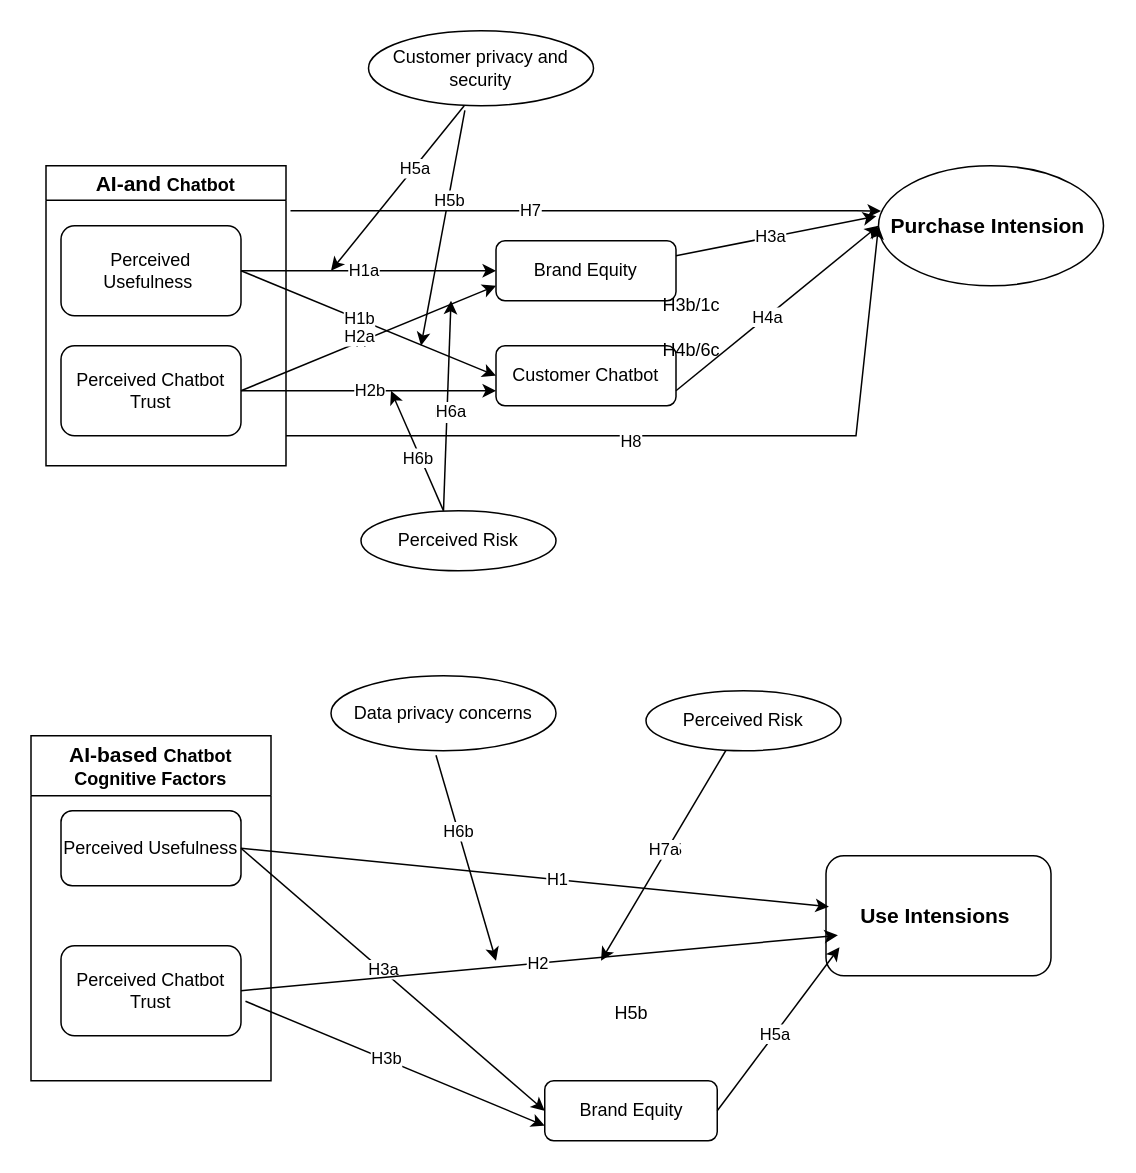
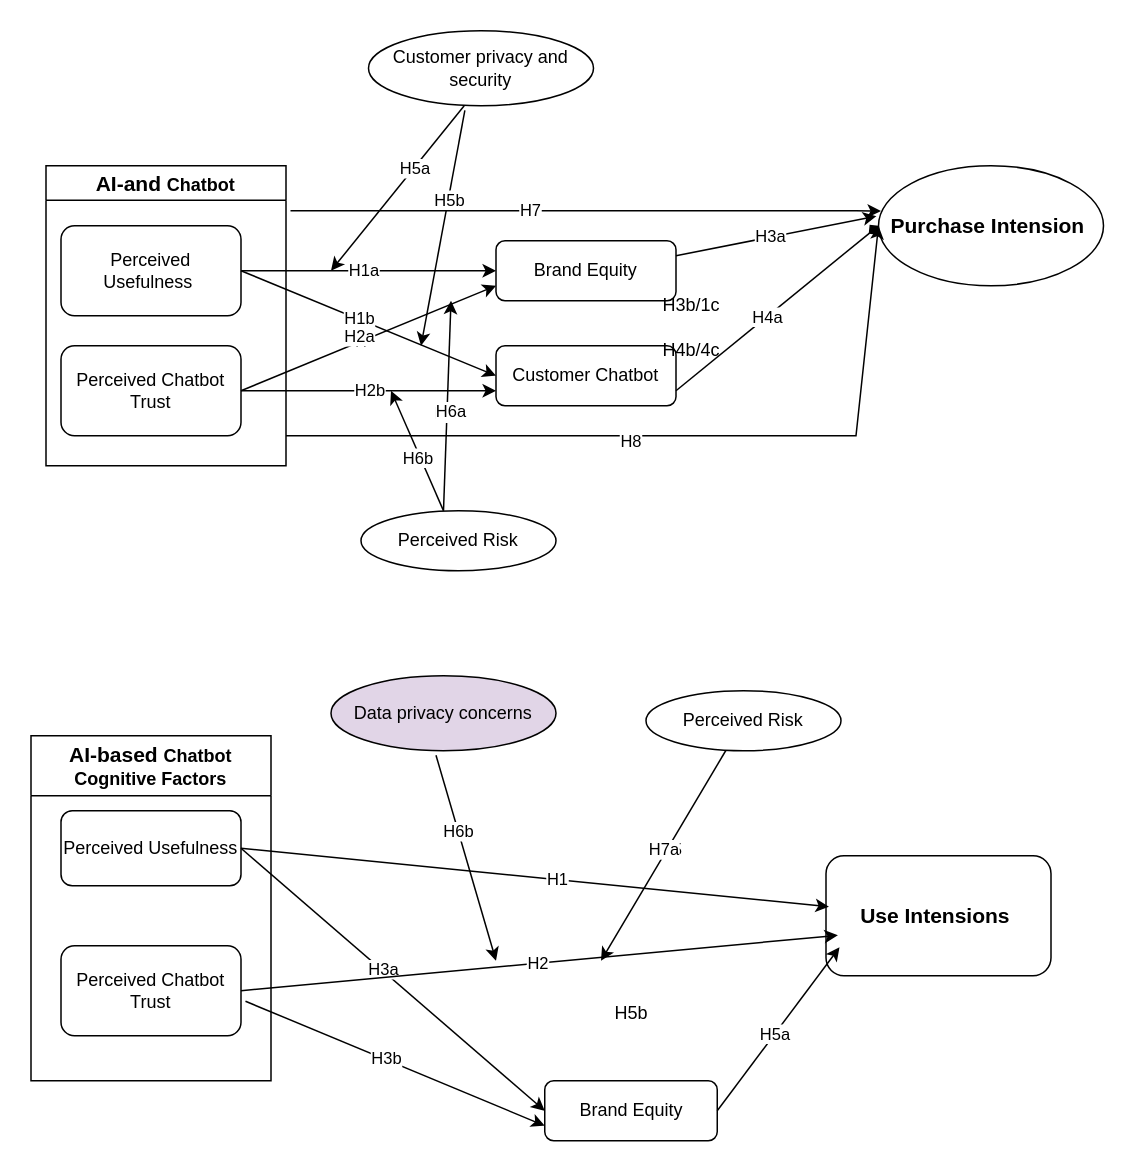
  <mxCell id="0" />
  <mxCell id="1" parent="0" />
  <mxCell id="2" value="Perceived Usefulness&amp;nbsp;" style="rounded=1;whiteSpace=wrap;html=1;" parent="1" vertex="1"><mxGeometry x="40" y="150" width="120" height="60" as="geometry" /></mxCell>
  <mxCell id="3" value="&lt;b style=&quot;font-size: 14px;&quot;&gt;AI-and&amp;nbsp;&lt;/b&gt;Chatbot" style="swimlane;whiteSpace=wrap;html=1;" parent="1" vertex="1"><mxGeometry x="30" y="110" width="160" height="200" as="geometry" /></mxCell>
  <mxCell id="4" value="Perceived Chatbot Trust" style="rounded=1;whiteSpace=wrap;html=1;" parent="3" vertex="1"><mxGeometry x="10" y="120" width="120" height="60" as="geometry" /></mxCell>
  <mxCell id="5" value="Brand Equity" style="rounded=1;whiteSpace=wrap;html=1;" parent="1" vertex="1"><mxGeometry x="330" y="160" width="120" height="40" as="geometry" /></mxCell>
  <mxCell id="6" value="Customer Chatbot" style="rounded=1;whiteSpace=wrap;html=1;" parent="1" vertex="1"><mxGeometry x="330" y="230" width="120" height="40" as="geometry" /></mxCell>
  <mxCell id="7" value="" style="endArrow=classic;html=1;rounded=0;exitX=1;exitY=0.5;exitDx=0;exitDy=0;" parent="1" source="4" edge="1"><mxGeometry width="50" height="50" relative="1" as="geometry"><mxPoint x="190" y="210" as="sourcePoint" /><mxPoint x="330" y="190" as="targetPoint" /></mxGeometry></mxCell>
  <mxCell id="8" value="H" style="edgeLabel;html=1;align=center;verticalAlign=middle;resizable=0;points=[];" parent="7" vertex="1" connectable="0"><mxGeometry x="-0.066" y="1" relative="1" as="geometry"><mxPoint as="offset" /></mxGeometry></mxCell>
  <mxCell id="9" value="H2a" style="edgeLabel;html=1;align=center;verticalAlign=middle;resizable=0;points=[];" parent="7" vertex="1" connectable="0"><mxGeometry x="-0.064" y="3" relative="1" as="geometry"><mxPoint y="-1" as="offset" /></mxGeometry></mxCell>
  <mxCell id="10" value="" style="endArrow=classic;html=1;rounded=0;entryX=0;entryY=0.75;entryDx=0;entryDy=0;exitX=1;exitY=0.5;exitDx=0;exitDy=0;" parent="1" source="4" target="6" edge="1"><mxGeometry width="50" height="50" relative="1" as="geometry"><mxPoint x="190" y="210" as="sourcePoint" /><mxPoint x="320" y="170" as="targetPoint" /></mxGeometry></mxCell>
  <mxCell id="11" value="H2b" style="edgeLabel;html=1;align=center;verticalAlign=middle;resizable=0;points=[];" parent="10" vertex="1" connectable="0"><mxGeometry x="-0.004" y="1" relative="1" as="geometry"><mxPoint as="offset" /></mxGeometry></mxCell>
  <mxCell id="12" value="&lt;font style=&quot;font-size: 14px;&quot;&gt;&lt;b&gt;Purchase Intension&amp;nbsp;&lt;/b&gt;&lt;/font&gt;" style="ellipse;whiteSpace=wrap;html=1;" parent="1" vertex="1"><mxGeometry x="585" y="110" width="150" height="80" as="geometry" /></mxCell>
  <mxCell id="13" value="" style="endArrow=classic;html=1;rounded=0;entryX=-0.009;entryY=0.42;entryDx=0;entryDy=0;exitX=1;exitY=0.25;exitDx=0;exitDy=0;entryPerimeter=0;" parent="1" source="5" target="12" edge="1"><mxGeometry width="50" height="50" relative="1" as="geometry"><mxPoint x="430" y="160" as="sourcePoint" /><mxPoint x="480" y="110" as="targetPoint" /></mxGeometry></mxCell>
  <mxCell id="14" value="H3a" style="edgeLabel;html=1;align=center;verticalAlign=middle;resizable=0;points=[];" parent="13" vertex="1" connectable="0"><mxGeometry x="-0.054" y="1" relative="1" as="geometry"><mxPoint as="offset" /></mxGeometry></mxCell>
- <mxCell id="15" value="" style="endArrow=classic;html=1;rounded=0;exitX=1;exitY=0.75;exitDx=0;exitDy=0;entryX=0;entryY=0.5;entryDx=0;entryDy=0;" parent="1" source="6" target="12" edge="1"><mxGeometry width="50" height="50" relative="1" as="geometry"><mxPoint x="440" y="170" as="sourcePoint" /><mxPoint x="600" y="168" as="targetPoint" /></mxGeometry></mxCell>
+ <mxCell id="15" value="" style="endArrow=diamond;html=1;rounded=0;exitX=1;exitY=0.75;exitDx=0;exitDy=0;entryX=0;entryY=0.5;entryDx=0;entryDy=0;" parent="1" source="6" target="12" edge="1"><mxGeometry width="50" height="50" relative="1" as="geometry"><mxPoint x="440" y="170" as="sourcePoint" /><mxPoint x="600" y="168" as="targetPoint" /></mxGeometry></mxCell>
  <mxCell id="16" value="H4a" style="edgeLabel;html=1;align=center;verticalAlign=middle;resizable=0;points=[];" parent="15" vertex="1" connectable="0"><mxGeometry x="-0.118" y="1" relative="1" as="geometry"><mxPoint x="1" as="offset" /></mxGeometry></mxCell>
  <mxCell id="17" value="" style="endArrow=classic;html=1;rounded=0;exitX=0.592;exitY=1;exitDx=0;exitDy=0;exitPerimeter=0;" parent="1" edge="1"><mxGeometry width="50" height="50" relative="1" as="geometry"><mxPoint x="308.8" y="70" as="sourcePoint" /><mxPoint x="220" y="180" as="targetPoint" /></mxGeometry></mxCell>
  <mxCell id="18" value="H5a" style="edgeLabel;html=1;align=center;verticalAlign=middle;resizable=0;points=[];" parent="17" vertex="1" connectable="0"><mxGeometry x="-0.254" relative="1" as="geometry"><mxPoint as="offset" /></mxGeometry></mxCell>
  <mxCell id="19" value="" style="endArrow=classic;html=1;rounded=0;exitX=0.5;exitY=0;exitDx=0;exitDy=0;" parent="1" edge="1"><mxGeometry width="50" height="50" relative="1" as="geometry"><mxPoint x="295" y="340" as="sourcePoint" /><mxPoint x="260" y="260" as="targetPoint" /></mxGeometry></mxCell>
  <mxCell id="20" value="H6b" style="edgeLabel;html=1;align=center;verticalAlign=middle;resizable=0;points=[];" parent="19" vertex="1" connectable="0"><mxGeometry x="-0.079" y="2" relative="1" as="geometry"><mxPoint as="offset" /></mxGeometry></mxCell>
  <mxCell id="21" value="" style="endArrow=classic;html=1;rounded=0;entryX=0;entryY=0.5;entryDx=0;entryDy=0;" parent="1" target="12" edge="1"><mxGeometry width="50" height="50" relative="1" as="geometry"><mxPoint x="190" y="290" as="sourcePoint" /><mxPoint x="619.16" y="258.8" as="targetPoint" /><Array as="points"><mxPoint x="570" y="290" /></Array></mxGeometry></mxCell>
  <mxCell id="22" value="H8" style="edgeLabel;html=1;align=center;verticalAlign=middle;resizable=0;points=[];" parent="21" vertex="1" connectable="0"><mxGeometry x="-0.119" y="-3" relative="1" as="geometry"><mxPoint as="offset" /></mxGeometry></mxCell>
  <mxCell id="23" value="" style="endArrow=classic;html=1;rounded=0;entryX=0.011;entryY=0.378;entryDx=0;entryDy=0;entryPerimeter=0;" parent="1" target="12" edge="1"><mxGeometry width="50" height="50" relative="1" as="geometry"><mxPoint x="193" y="140" as="sourcePoint" /><mxPoint x="629" y="279" as="targetPoint" /><Array as="points"><mxPoint x="570" y="140" /></Array></mxGeometry></mxCell>
  <mxCell id="24" value="H7" style="edgeLabel;html=1;align=center;verticalAlign=middle;resizable=0;points=[];" parent="23" vertex="1" connectable="0"><mxGeometry x="-0.168" y="-2" relative="1" as="geometry"><mxPoint x="-5" y="-3" as="offset" /></mxGeometry></mxCell>
  <mxCell id="25" value="" style="endArrow=classic;html=1;rounded=0;exitX=1;exitY=0.5;exitDx=0;exitDy=0;" parent="1" source="2" edge="1"><mxGeometry width="50" height="50" relative="1" as="geometry"><mxPoint x="170" y="190" as="sourcePoint" /><mxPoint x="330" y="250" as="targetPoint" /></mxGeometry></mxCell>
  <mxCell id="26" value="H1b" style="edgeLabel;html=1;align=center;verticalAlign=middle;resizable=0;points=[];" parent="25" vertex="1" connectable="0"><mxGeometry x="-0.072" y="1" relative="1" as="geometry"><mxPoint as="offset" /></mxGeometry></mxCell>
  <mxCell id="27" value="" style="endArrow=classic;html=1;rounded=0;exitX=1;exitY=0.5;exitDx=0;exitDy=0;entryX=0;entryY=0.5;entryDx=0;entryDy=0;" parent="1" source="2" target="5" edge="1"><mxGeometry width="50" height="50" relative="1" as="geometry"><mxPoint x="160" y="180" as="sourcePoint" /><mxPoint x="225" y="161.944" as="targetPoint" /></mxGeometry></mxCell>
  <mxCell id="28" value="H1a" style="edgeLabel;html=1;align=center;verticalAlign=middle;resizable=0;points=[];" parent="27" vertex="1" connectable="0"><mxGeometry x="-0.046" y="1" relative="1" as="geometry"><mxPoint as="offset" /></mxGeometry></mxCell>
  <mxCell id="29" value="H3b/1c" style="text;html=1;align=center;verticalAlign=middle;resizable=0;points=[];autosize=1;strokeColor=none;fillColor=none;" parent="1" vertex="1"><mxGeometry x="430" y="188" width="60" height="30" as="geometry" /></mxCell>
- <mxCell id="30" value="H4b/6c" style="text;html=1;align=center;verticalAlign=middle;resizable=0;points=[];autosize=1;strokeColor=none;fillColor=none;" parent="1" vertex="1"><mxGeometry x="430" y="218" width="60" height="30" as="geometry" /></mxCell>
+ <mxCell id="30" value="H4b/4c" style="text;html=1;align=center;verticalAlign=middle;resizable=0;points=[];autosize=1;strokeColor=none;fillColor=none;" parent="1" vertex="1"><mxGeometry x="430" y="218" width="60" height="30" as="geometry" /></mxCell>
  <mxCell id="31" value="" style="endArrow=classic;html=1;rounded=0;exitX=0.5;exitY=0;exitDx=0;exitDy=0;" parent="1" edge="1"><mxGeometry width="50" height="50" relative="1" as="geometry"><mxPoint x="295" y="340" as="sourcePoint" /><mxPoint x="300" y="200" as="targetPoint" /></mxGeometry></mxCell>
  <mxCell id="32" value="H6" style="edgeLabel;html=1;align=center;verticalAlign=middle;resizable=0;points=[];" parent="31" vertex="1" connectable="0"><mxGeometry x="-0.079" y="2" relative="1" as="geometry"><mxPoint as="offset" /></mxGeometry></mxCell>
  <mxCell id="33" value="H6a" style="edgeLabel;html=1;align=center;verticalAlign=middle;resizable=0;points=[];" parent="31" vertex="1" connectable="0"><mxGeometry x="-0.049" y="-2" relative="1" as="geometry"><mxPoint as="offset" /></mxGeometry></mxCell>
  <mxCell id="34" value="" style="endArrow=classic;html=1;rounded=0;exitX=0.595;exitY=1.077;exitDx=0;exitDy=0;exitPerimeter=0;" parent="1" edge="1"><mxGeometry width="50" height="50" relative="1" as="geometry"><mxPoint x="309.25" y="73.08" as="sourcePoint" /><mxPoint x="280" y="230" as="targetPoint" /></mxGeometry></mxCell>
  <mxCell id="35" value="H5b" style="edgeLabel;html=1;align=center;verticalAlign=middle;resizable=0;points=[];" parent="34" vertex="1" connectable="0"><mxGeometry x="-0.254" relative="1" as="geometry"><mxPoint as="offset" /></mxGeometry></mxCell>
  <mxCell id="36" value="&lt;b style=&quot;font-size: 14px;&quot;&gt;AI-based&amp;nbsp;&lt;/b&gt;Chatbot Cognitive Factors" style="swimlane;whiteSpace=wrap;html=1;startSize=40;" parent="1" vertex="1"><mxGeometry x="20" y="490" width="160" height="230" as="geometry" /></mxCell>
  <mxCell id="37" value="Perceived Chatbot Trust" style="rounded=1;whiteSpace=wrap;html=1;" parent="36" vertex="1"><mxGeometry x="20" y="140" width="120" height="60" as="geometry" /></mxCell>
  <mxCell id="38" value="Perceived Usefulness" style="rounded=1;whiteSpace=wrap;html=1;" parent="36" vertex="1"><mxGeometry x="20" y="50" width="120" height="50" as="geometry" /></mxCell>
  <mxCell id="39" value="Brand Equity" style="rounded=1;whiteSpace=wrap;html=1;" parent="1" vertex="1"><mxGeometry x="362.5" y="720" width="115" height="40" as="geometry" /></mxCell>
  <mxCell id="40" value="" style="endArrow=classic;html=1;rounded=0;exitX=1.025;exitY=0.617;exitDx=0;exitDy=0;entryX=0;entryY=0.75;entryDx=0;entryDy=0;exitPerimeter=0;" parent="1" source="37" target="39" edge="1"><mxGeometry width="50" height="50" relative="1" as="geometry"><mxPoint x="180" y="640" as="sourcePoint" /><mxPoint x="320" y="620" as="targetPoint" /></mxGeometry></mxCell>
  <mxCell id="41" value="H3b" style="edgeLabel;html=1;align=center;verticalAlign=middle;resizable=0;points=[];" parent="40" vertex="1" connectable="0"><mxGeometry x="-0.066" y="1" relative="1" as="geometry"><mxPoint as="offset" /></mxGeometry></mxCell>
  <mxCell id="42" value="&lt;font style=&quot;font-size: 14px;&quot;&gt;&lt;b&gt;Use Intensions&amp;nbsp;&lt;/b&gt;&lt;/font&gt;" style="whiteSpace=wrap;html=1;rounded=1;" parent="1" vertex="1"><mxGeometry x="550" y="570" width="150" height="80" as="geometry" /></mxCell>
  <mxCell id="43" value="" style="endArrow=classic;html=1;rounded=0;exitX=1;exitY=0.5;exitDx=0;exitDy=0;entryX=0.06;entryY=0.763;entryDx=0;entryDy=0;entryPerimeter=0;" parent="1" source="39" edge="1" target="42"><mxGeometry width="50" height="50" relative="1" as="geometry"><mxPoint x="420" y="590" as="sourcePoint" /><mxPoint x="560" y="640" as="targetPoint" /></mxGeometry></mxCell>
  <mxCell id="44" value="H5a" style="edgeLabel;html=1;align=center;verticalAlign=middle;resizable=0;points=[];" parent="43" vertex="1" connectable="0"><mxGeometry x="-0.054" y="1" relative="1" as="geometry"><mxPoint as="offset" /></mxGeometry></mxCell>
  <mxCell id="45" value="" style="endArrow=classic;html=1;rounded=0;exitX=1;exitY=0.5;exitDx=0;exitDy=0;entryX=0;entryY=0.5;entryDx=0;entryDy=0;" parent="1" source="38" edge="1" target="39"><mxGeometry width="50" height="50" relative="1" as="geometry"><mxPoint x="160" y="620" as="sourcePoint" /><mxPoint x="330" y="790" as="targetPoint" /></mxGeometry></mxCell>
  <mxCell id="46" value="H3a" style="edgeLabel;html=1;align=center;verticalAlign=middle;resizable=0;points=[];" parent="45" vertex="1" connectable="0"><mxGeometry x="-0.072" y="1" relative="1" as="geometry"><mxPoint as="offset" /></mxGeometry></mxCell>
  <mxCell id="47" value="H5b" style="text;html=1;align=center;verticalAlign=middle;resizable=0;points=[];autosize=1;strokeColor=none;fillColor=none;" parent="1" vertex="1"><mxGeometry x="395" y="660" width="50" height="30" as="geometry" /></mxCell>
  <mxCell id="48" value="" style="endArrow=classic;html=1;rounded=0;" parent="1" edge="1" source="56"><mxGeometry width="50" height="50" relative="1" as="geometry"><mxPoint x="300" y="740" as="sourcePoint" /><mxPoint x="400" y="640" as="targetPoint" /></mxGeometry></mxCell>
  <mxCell id="49" value="H5" style="edgeLabel;html=1;align=center;verticalAlign=middle;resizable=0;points=[];" parent="48" vertex="1" connectable="0"><mxGeometry x="-0.079" y="2" relative="1" as="geometry"><mxPoint as="offset" /></mxGeometry></mxCell>
  <mxCell id="50" value="H7a" style="edgeLabel;html=1;align=center;verticalAlign=middle;resizable=0;points=[];" parent="48" vertex="1" connectable="0"><mxGeometry x="-0.049" y="-2" relative="1" as="geometry"><mxPoint as="offset" /></mxGeometry></mxCell>
  <mxCell id="51" value="" style="endArrow=classic;html=1;rounded=0;" parent="1" edge="1"><mxGeometry width="50" height="50" relative="1" as="geometry"><mxPoint x="290" y="503" as="sourcePoint" /><mxPoint x="330" y="640" as="targetPoint" /></mxGeometry></mxCell>
  <mxCell id="52" value="H6b" style="edgeLabel;html=1;align=center;verticalAlign=middle;resizable=0;points=[];" parent="51" vertex="1" connectable="0"><mxGeometry x="-0.254" relative="1" as="geometry"><mxPoint as="offset" /></mxGeometry></mxCell>
  <mxCell id="53" value="Customer privacy and security" style="ellipse;whiteSpace=wrap;html=1;" parent="1" vertex="1"><mxGeometry x="245" y="20" width="150" height="50" as="geometry" /></mxCell>
  <mxCell id="54" value="Perceived Risk" style="ellipse;whiteSpace=wrap;html=1;" parent="1" vertex="1"><mxGeometry x="240" y="340" width="130" height="40" as="geometry" /></mxCell>
- <mxCell id="55" value="Data privacy concerns" style="ellipse;whiteSpace=wrap;html=1;" parent="1" vertex="1"><mxGeometry x="220" y="450" width="150" height="50" as="geometry" /></mxCell>
+ <mxCell id="55" value="Data privacy concerns" style="ellipse;whiteSpace=wrap;html=1;fillColor=#e1d5e7;" parent="1" vertex="1"><mxGeometry x="220" y="450" width="150" height="50" as="geometry" /></mxCell>
  <mxCell id="56" value="Perceived Risk" style="ellipse;whiteSpace=wrap;html=1;" parent="1" vertex="1"><mxGeometry x="430" y="460" width="130" height="40" as="geometry" /></mxCell>
  <mxCell id="57" value="" style="endArrow=classic;html=1;rounded=0;exitX=1;exitY=0.5;exitDx=0;exitDy=0;entryX=0.013;entryY=0.425;entryDx=0;entryDy=0;entryPerimeter=0;" edge="1" parent="1" source="38" target="42"><mxGeometry width="50" height="50" relative="1" as="geometry"><mxPoint x="350" y="680" as="sourcePoint" /><mxPoint x="400" y="630" as="targetPoint" /></mxGeometry></mxCell>
  <mxCell id="58" value="H1" style="edgeLabel;html=1;align=center;verticalAlign=middle;resizable=0;points=[];" vertex="1" connectable="0" parent="57"><mxGeometry x="0.077" relative="1" as="geometry"><mxPoint as="offset" /></mxGeometry></mxCell>
  <mxCell id="59" value="" style="endArrow=classic;html=1;rounded=0;exitX=1;exitY=0.5;exitDx=0;exitDy=0;entryX=0.053;entryY=0.663;entryDx=0;entryDy=0;entryPerimeter=0;" edge="1" parent="1" source="37" target="42"><mxGeometry width="50" height="50" relative="1" as="geometry"><mxPoint x="350" y="680" as="sourcePoint" /><mxPoint x="400" y="630" as="targetPoint" /></mxGeometry></mxCell>
  <mxCell id="60" value="H2" style="edgeLabel;html=1;align=center;verticalAlign=middle;resizable=0;points=[];" vertex="1" connectable="0" parent="59"><mxGeometry x="-0.01" relative="1" as="geometry"><mxPoint as="offset" /></mxGeometry></mxCell>
